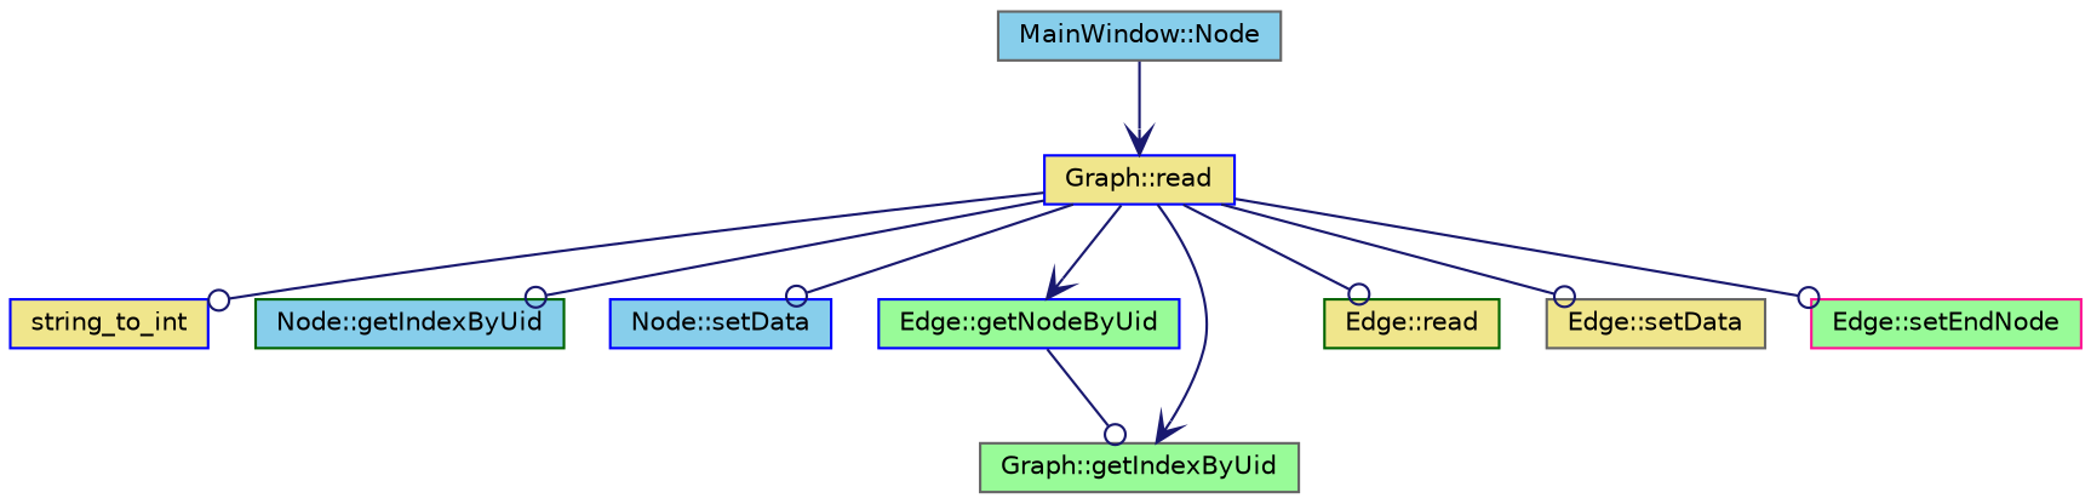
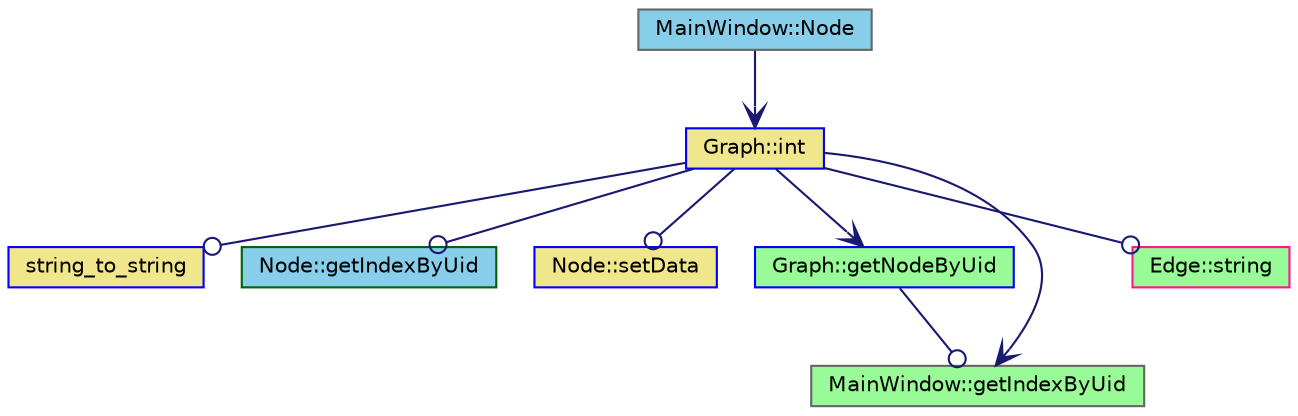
  digraph {
    rankdir=TB
    node [color=blue fillcolor=khaki fontname=Helvetica fontsize=10 shape=record style=filled]
    edge [arrowhead=odot color=midnightblue fontname=Helvetica fontsize=10 labelfontname=Helvetica labelfontsize=10 style=solid]
    n1 [color=gray40 fillcolor=skyblue fontcolor=black height=0.2 label="MainWindow::Node" width=0.4]
-   n2 [height=0.2 label="Graph::read" width=0.4]
-   n3 [height=0.2 label=string_to_int width=0.4]
+   n2 [height=0.2 label="Graph::int" width=0.4]
+   n3 [height=0.2 label=string_to_string width=0.4]
    n4 [color=darkgreen fillcolor=skyblue height=0.2 label="Node::getIndexByUid" width=0.4]
-   n5 [fillcolor=skyblue height=0.2 label="Node::setData" width=0.4]
-   n6 [fillcolor=palegreen height=0.2 label="Edge::getNodeByUid" width=0.4]
-   n7 [color=gray40 fillcolor=palegreen height=0.2 label="Graph::getIndexByUid" width=0.4]
-   n8 [color=darkgreen height=0.2 label="Edge::read" width=0.4]
-   n9 [color=gray40 height=0.2 label="Edge::setData" width=0.4]
-   n10 [color=deeppink fillcolor=palegreen height=0.2 label="Edge::setEndNode" width=0.4]
+   n5 [height=0.2 label="Node::setData" width=0.4]
+   n6 [fillcolor=palegreen height=0.2 label="Graph::getNodeByUid" width=0.4]
+   n7 [color=gray40 fillcolor=palegreen height=0.2 label="MainWindow::getIndexByUid" width=0.4]
+   n10 [color=deeppink fillcolor=palegreen height=0.2 label="Edge::string" width=0.4]
    n1 -> n2 [arrowhead=vee]
    n2 -> n3
    n2 -> n4
    n2 -> n5
    n2 -> n6 [arrowhead=vee]
    n2 -> n7 [arrowhead=vee]
-   n2 -> n8
-   n2 -> n9
    n2 -> n10
    n6 -> n7
  }
